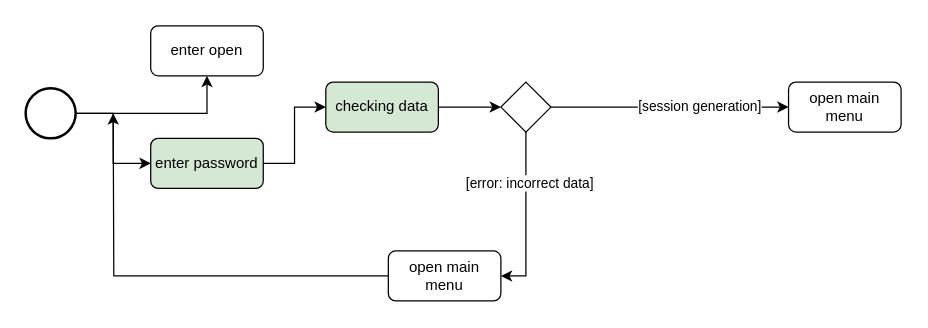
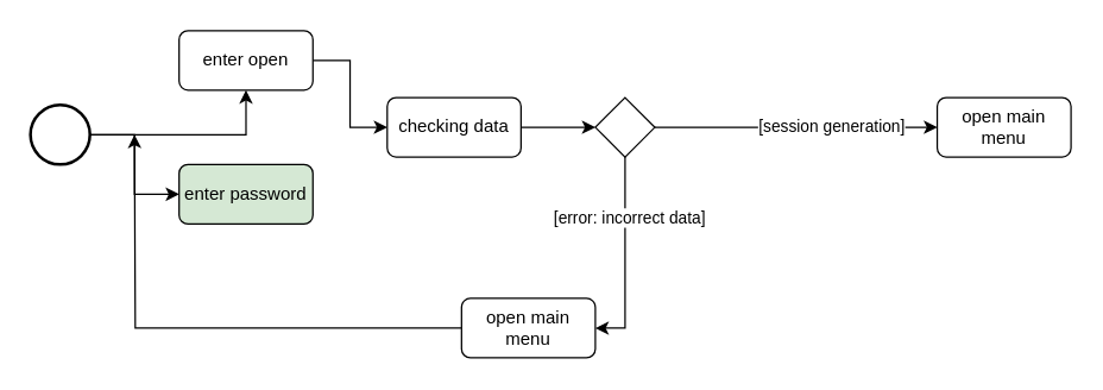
  <mxCell id="0" />
  <mxCell id="1" parent="0" />
  <mxCell id="2" style="edgeStyle=orthogonalEdgeStyle;rounded=0;orthogonalLoop=1;jettySize=auto;html=1;" edge="1" parent="1" source="4" target="6"><mxGeometry relative="1" as="geometry" /></mxCell>
  <mxCell id="3" style="edgeStyle=orthogonalEdgeStyle;rounded=0;orthogonalLoop=1;jettySize=auto;html=1;" edge="1" parent="1" source="4" target="8"><mxGeometry relative="1" as="geometry" /></mxCell>
  <mxCell id="4" value="" style="strokeWidth=2;html=1;shape=mxgraph.flowchart.start_1;whiteSpace=wrap;" vertex="1" parent="1"><mxGeometry x="20" y="70" width="40" height="40" as="geometry" /></mxCell>
+ <mxCell id="5" style="edgeStyle=orthogonalEdgeStyle;rounded=0;orthogonalLoop=1;jettySize=auto;html=1;entryX=0;entryY=0.5;entryDx=0;entryDy=0;" edge="1" parent="1" source="6" target="10"><mxGeometry relative="1" as="geometry" /></mxCell>
  <mxCell id="6" value="enter open" style="rounded=1;whiteSpace=wrap;html=1;" vertex="1" parent="1"><mxGeometry x="120" y="20" width="90" height="40" as="geometry" /></mxCell>
- <mxCell id="7" style="edgeStyle=orthogonalEdgeStyle;rounded=0;orthogonalLoop=1;jettySize=auto;html=1;entryX=0;entryY=0.5;entryDx=0;entryDy=0;" edge="1" parent="1" source="8" target="10"><mxGeometry relative="1" as="geometry" /></mxCell>
  <mxCell id="8" value="enter password" style="rounded=1;whiteSpace=wrap;html=1;fillColor=#d5e8d4;" vertex="1" parent="1"><mxGeometry x="120" y="110" width="90" height="40" as="geometry" /></mxCell>
  <mxCell id="9" style="edgeStyle=orthogonalEdgeStyle;rounded=0;orthogonalLoop=1;jettySize=auto;html=1;entryX=0;entryY=0.5;entryDx=0;entryDy=0;" edge="1" parent="1" source="10" target="15"><mxGeometry relative="1" as="geometry" /></mxCell>
- <mxCell id="10" value="checking data" style="rounded=1;whiteSpace=wrap;html=1;fillColor=#d5e8d4;" vertex="1" parent="1"><mxGeometry x="260" y="65" width="90" height="40" as="geometry" /></mxCell>
+ <mxCell id="10" value="checking data" style="rounded=1;whiteSpace=wrap;html=1;" vertex="1" parent="1"><mxGeometry x="260" y="65" width="90" height="40" as="geometry" /></mxCell>
  <mxCell id="11" style="edgeStyle=orthogonalEdgeStyle;rounded=0;orthogonalLoop=1;jettySize=auto;html=1;entryX=0;entryY=0.5;entryDx=0;entryDy=0;" edge="1" parent="1" source="15" target="16"><mxGeometry relative="1" as="geometry" /></mxCell>
  <mxCell id="12" value="[session generation]" style="edgeLabel;html=1;align=center;verticalAlign=middle;resizable=0;points=[];" vertex="1" connectable="0" parent="11"><mxGeometry x="0.246" y="1" relative="1" as="geometry"><mxPoint as="offset" /></mxGeometry></mxCell>
  <mxCell id="13" style="edgeStyle=orthogonalEdgeStyle;rounded=0;orthogonalLoop=1;jettySize=auto;html=1;entryX=1;entryY=0.5;entryDx=0;entryDy=0;" edge="1" parent="1" source="15" target="18"><mxGeometry relative="1" as="geometry" /></mxCell>
  <mxCell id="14" value="[error: incorrect data]" style="edgeLabel;html=1;align=center;verticalAlign=middle;resizable=0;points=[];" vertex="1" connectable="0" parent="13"><mxGeometry x="-0.407" y="2" relative="1" as="geometry"><mxPoint as="offset" /></mxGeometry></mxCell>
  <mxCell id="15" value="" style="rhombus;whiteSpace=wrap;html=1;" vertex="1" parent="1"><mxGeometry x="400" y="65" width="40" height="40" as="geometry" /></mxCell>
  <mxCell id="16" value="open main menu" style="rounded=1;whiteSpace=wrap;html=1;" vertex="1" parent="1"><mxGeometry x="630" y="65" width="90" height="40" as="geometry" /></mxCell>
  <mxCell id="17" style="edgeStyle=orthogonalEdgeStyle;rounded=0;orthogonalLoop=1;jettySize=auto;html=1;" edge="1" parent="1" source="18"><mxGeometry relative="1" as="geometry"><mxPoint x="90" y="90" as="targetPoint" /></mxGeometry></mxCell>
  <mxCell id="18" value="open main menu" style="rounded=1;whiteSpace=wrap;html=1;" vertex="1" parent="1"><mxGeometry x="310" y="200" width="90" height="40" as="geometry" /></mxCell>
